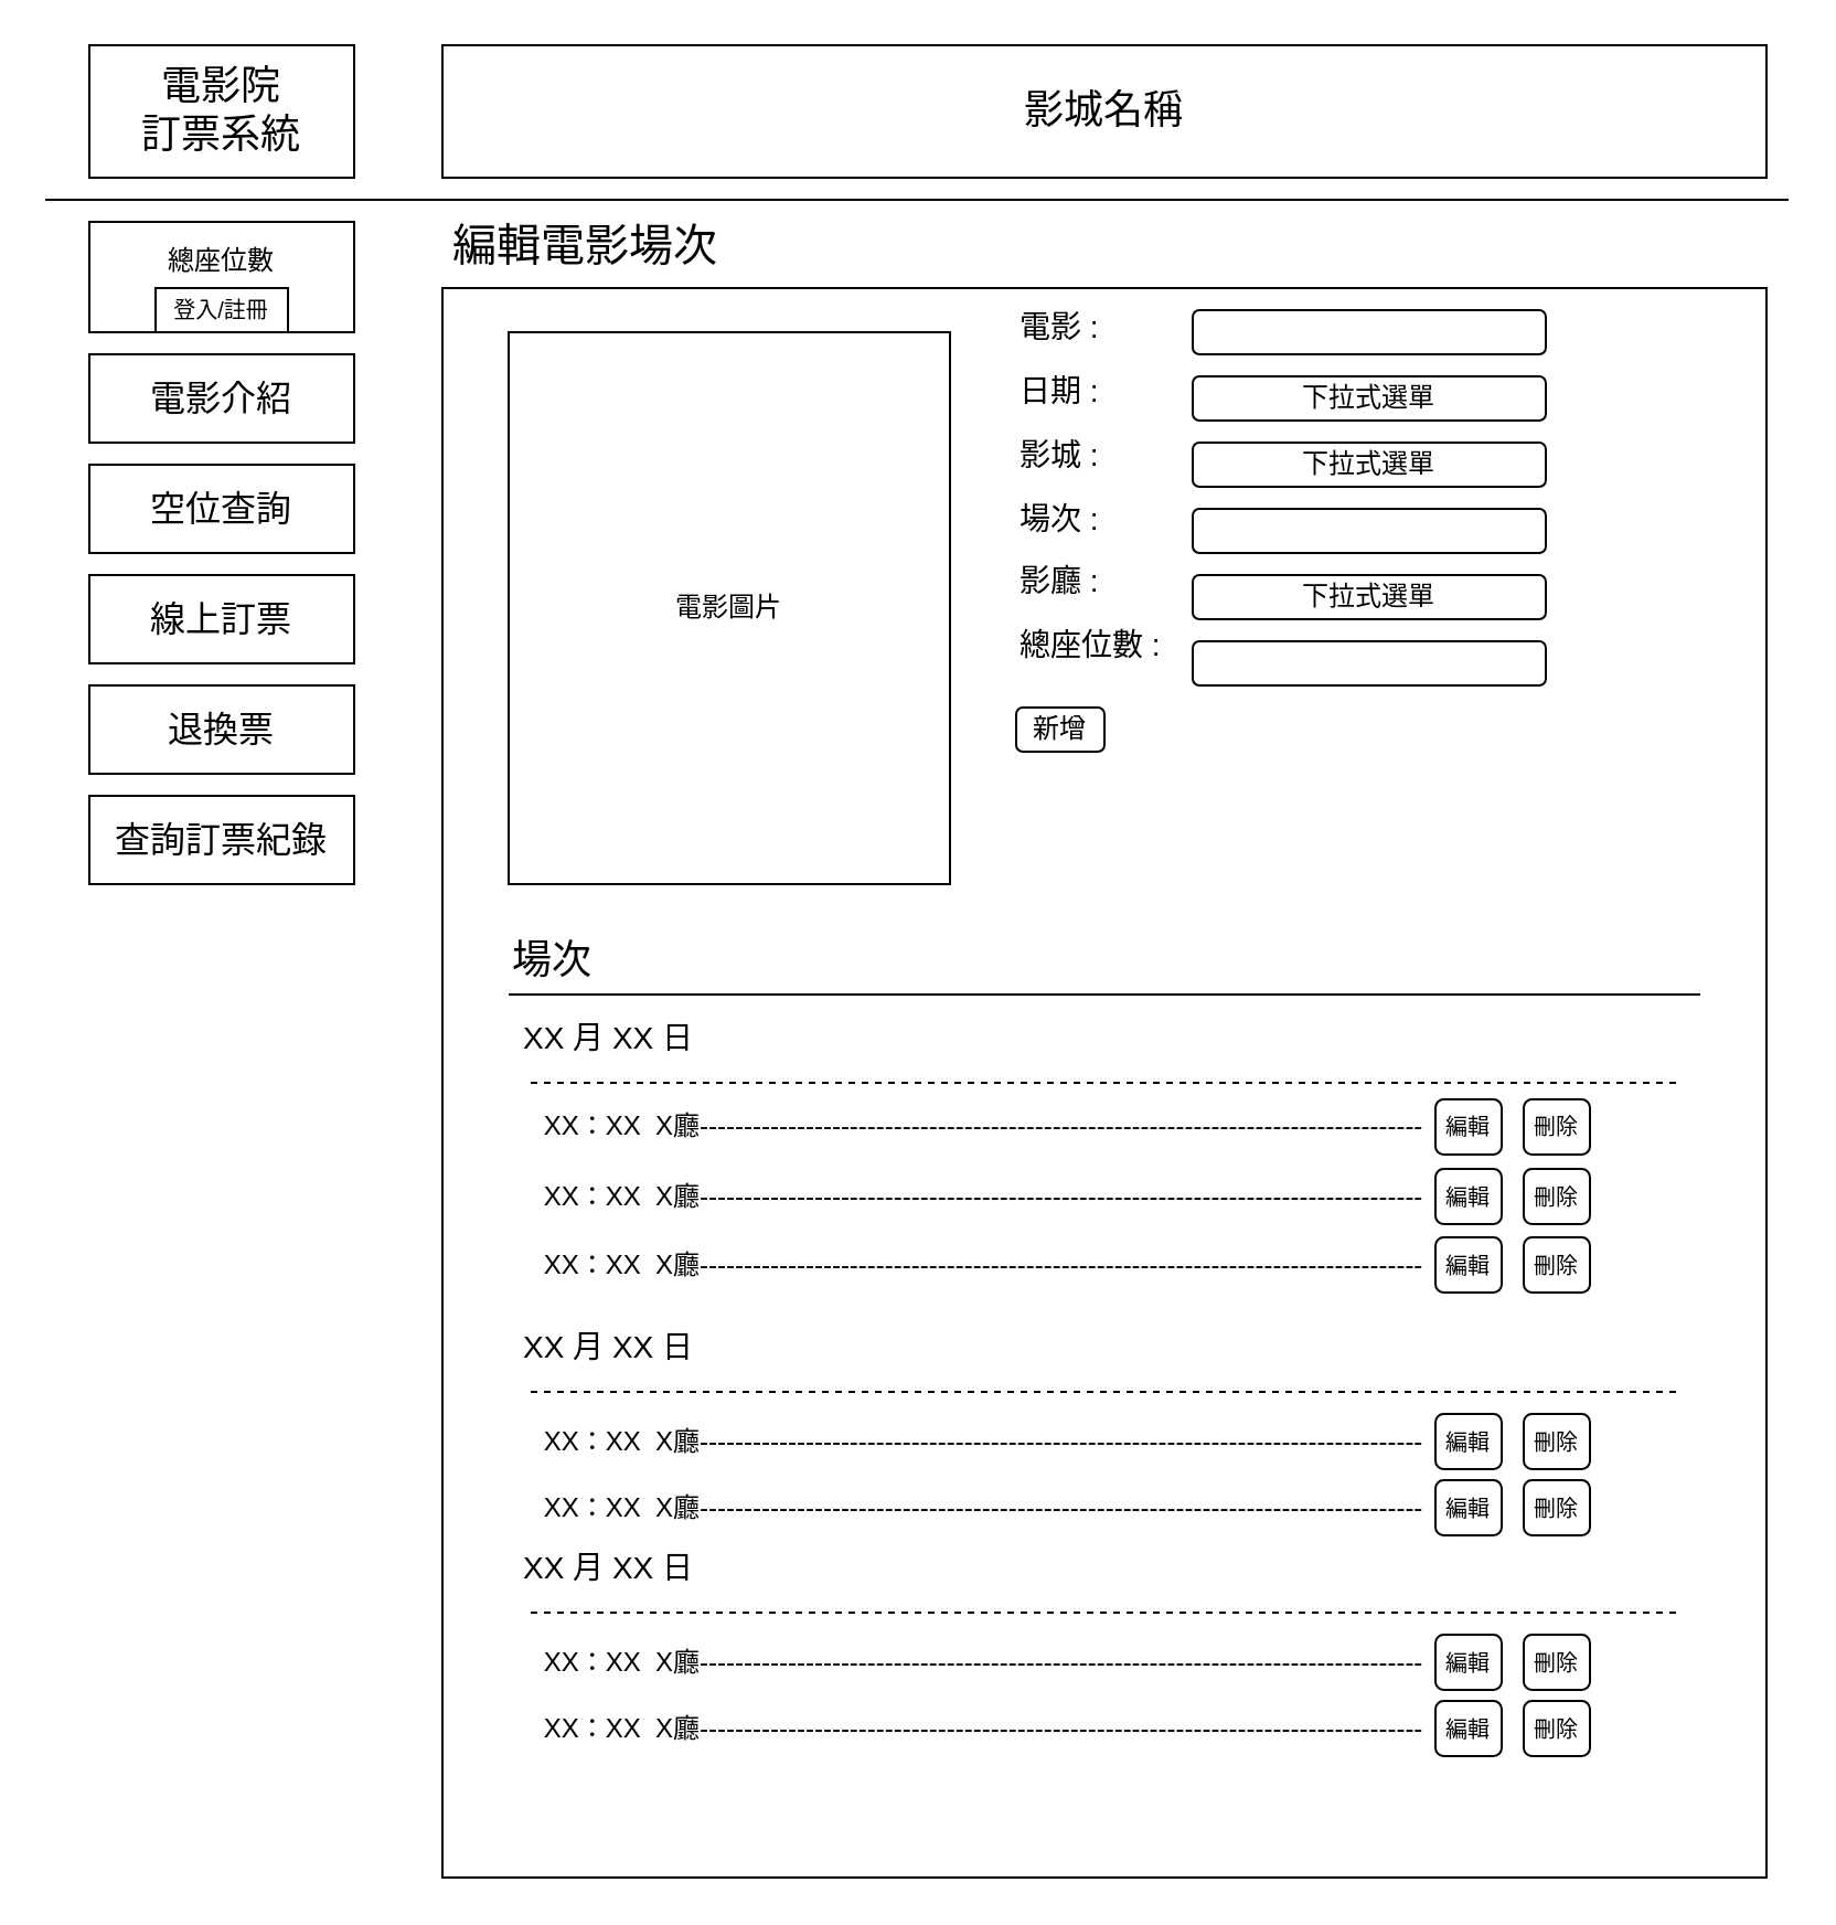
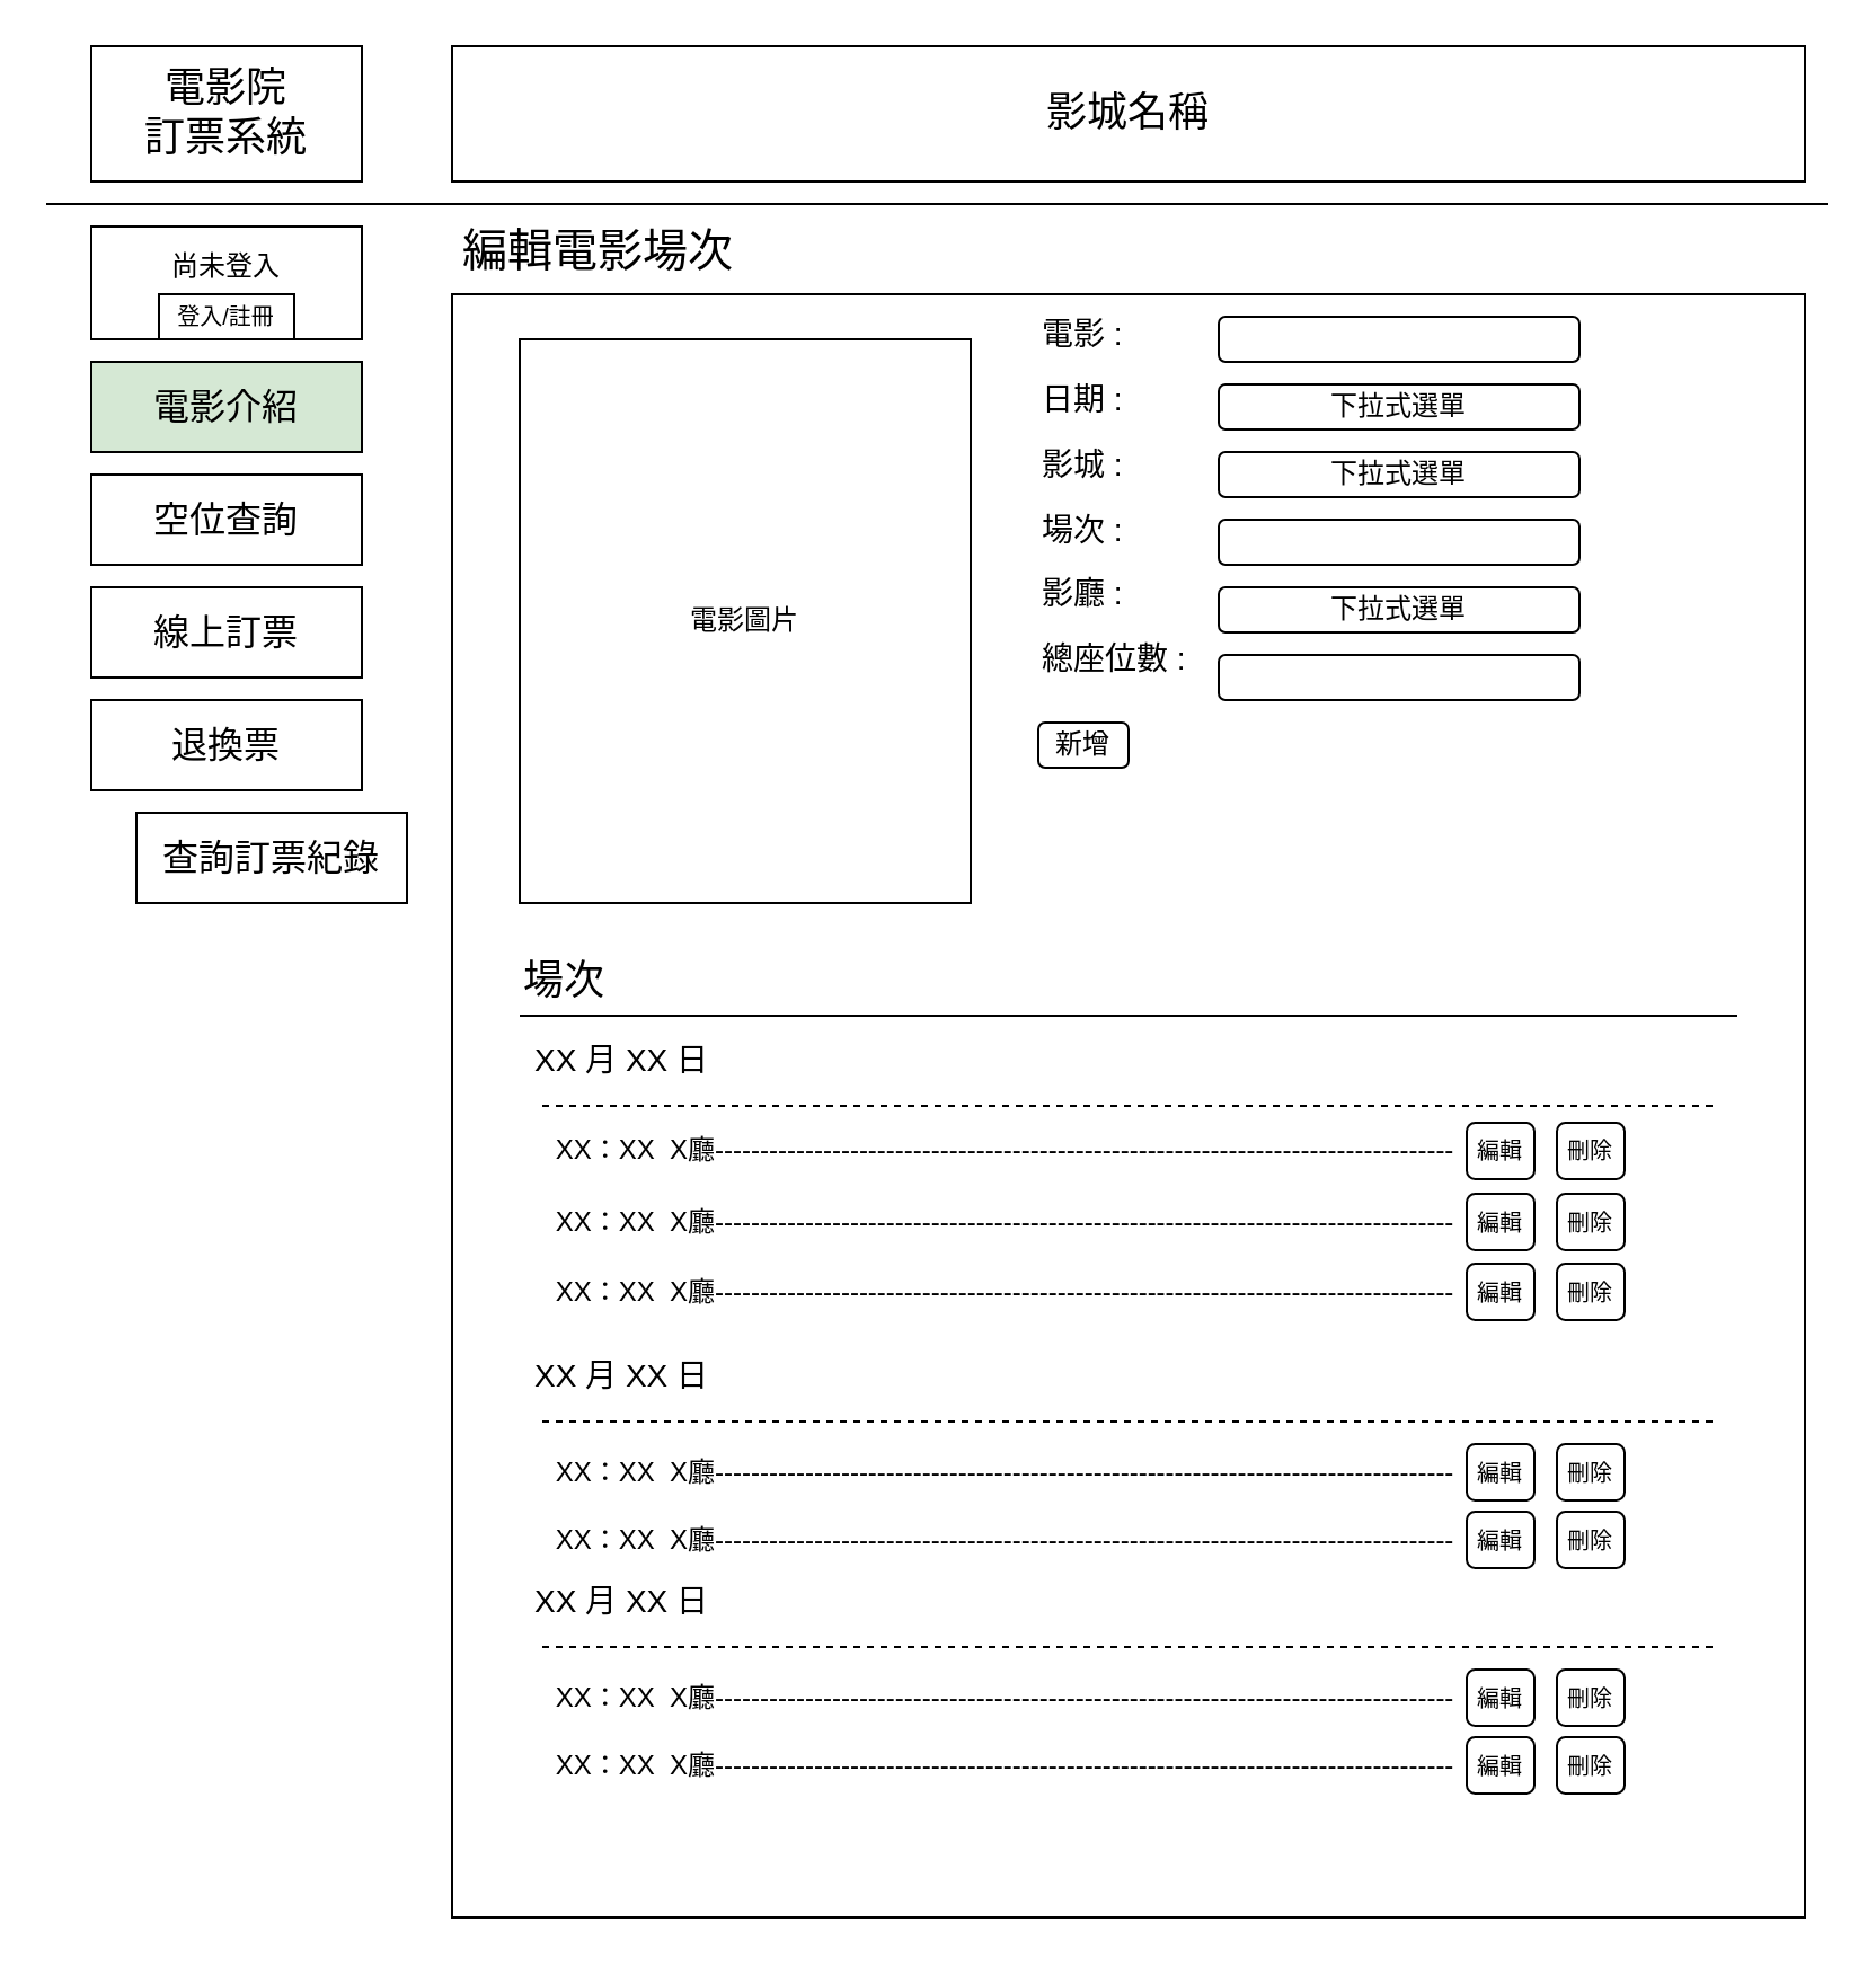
  <mxCell id="0" />
  <mxCell id="1" parent="0" />
  <mxCell id="2" value="" style="rounded=0;whiteSpace=wrap;html=1;" parent="1" vertex="1"><mxGeometry x="200" y="130" width="600" height="720" as="geometry" /></mxCell>
  <mxCell id="3" value="&lt;span style=&quot;font-size: 18px&quot;&gt;電影院&lt;br&gt;訂票系統&lt;/span&gt;" style="rounded=0;whiteSpace=wrap;html=1;" parent="1" vertex="1"><mxGeometry x="40" y="20" width="120" height="60" as="geometry" /></mxCell>
  <mxCell id="4" value="&lt;font style=&quot;font-size: 18px&quot;&gt;影城名稱&lt;/font&gt;" style="rounded=0;whiteSpace=wrap;html=1;" parent="1" vertex="1"><mxGeometry x="200" y="20" width="600" height="60" as="geometry" /></mxCell>
  <mxCell id="5" value="" style="endArrow=none;html=1;" parent="1" edge="1"><mxGeometry width="50" height="50" relative="1" as="geometry"><mxPoint x="810" y="90" as="sourcePoint" /><mxPoint x="20" y="90" as="targetPoint" /></mxGeometry></mxCell>
- <mxCell id="6" value="&lt;font style=&quot;font-size: 16px&quot;&gt;電影介紹&lt;/font&gt;" style="rounded=0;whiteSpace=wrap;html=1;" parent="1" vertex="1"><mxGeometry x="40" y="160" width="120" height="40" as="geometry" /></mxCell>
- <mxCell id="7" value="總座位數&lt;br&gt;&amp;nbsp;" style="rounded=0;whiteSpace=wrap;html=1;strokeColor=#000000;align=center;" parent="1" vertex="1"><mxGeometry x="40" y="100" width="120" height="50" as="geometry" /></mxCell>
+ <mxCell id="6" value="&lt;font style=&quot;font-size: 16px&quot;&gt;電影介紹&lt;/font&gt;" style="rounded=0;whiteSpace=wrap;html=1;fillColor=#d5e8d4;" parent="1" vertex="1"><mxGeometry x="40" y="160" width="120" height="40" as="geometry" /></mxCell>
+ <mxCell id="7" value="尚未登入&lt;br&gt;&amp;nbsp;" style="rounded=0;whiteSpace=wrap;html=1;strokeColor=#000000;align=center;" parent="1" vertex="1"><mxGeometry x="40" y="100" width="120" height="50" as="geometry" /></mxCell>
  <mxCell id="8" value="&lt;font style=&quot;font-size: 20px&quot;&gt;編輯電影場次&lt;/font&gt;" style="text;html=1;strokeColor=none;fillColor=none;align=center;verticalAlign=middle;whiteSpace=wrap;rounded=0;" parent="1" vertex="1"><mxGeometry x="200" y="100" width="130" height="20" as="geometry" /></mxCell>
  <mxCell id="9" value="&lt;font style=&quot;font-size: 16px&quot;&gt;線上訂票&lt;/font&gt;" style="rounded=0;whiteSpace=wrap;html=1;" parent="1" vertex="1"><mxGeometry x="40" y="310" width="120" height="40" as="geometry" /></mxCell>
  <mxCell id="10" value="電影圖片" style="rounded=0;whiteSpace=wrap;html=1;" parent="1" vertex="1"><mxGeometry x="230" y="150" width="200" height="250" as="geometry" /></mxCell>
  <mxCell id="11" value="&lt;span style=&quot;font-size: 16px&quot;&gt;退換票&lt;/span&gt;" style="rounded=0;whiteSpace=wrap;html=1;" parent="1" vertex="1"><mxGeometry x="40" y="310" width="120" height="40" as="geometry" /></mxCell>
- <mxCell id="12" value="&lt;font style=&quot;font-size: 16px&quot;&gt;查詢訂票紀錄&lt;/font&gt;" style="rounded=0;whiteSpace=wrap;html=1;" parent="1" vertex="1"><mxGeometry x="40" y="360" width="120" height="40" as="geometry" /></mxCell>
+ <mxCell id="12" value="&lt;font style=&quot;font-size: 16px&quot;&gt;查詢訂票紀錄&lt;/font&gt;" style="rounded=0;whiteSpace=wrap;html=1;" parent="1" vertex="1"><mxGeometry x="60" y="360" width="120" height="40" as="geometry" /></mxCell>
  <mxCell id="13" value="&lt;font style=&quot;font-size: 16px&quot;&gt;空位查詢&lt;/font&gt;" style="rounded=0;whiteSpace=wrap;html=1;" parent="1" vertex="1"><mxGeometry x="40" y="210" width="120" height="40" as="geometry" /></mxCell>
  <mxCell id="14" value="&lt;font style=&quot;font-size: 10px&quot;&gt;登入/註冊&lt;/font&gt;" style="rounded=0;whiteSpace=wrap;html=1;strokeColor=#000000;" parent="1" vertex="1"><mxGeometry x="70" y="130" width="60" height="20" as="geometry" /></mxCell>
  <mxCell id="15" value="&lt;font style=&quot;font-size: 16px&quot;&gt;線上訂票&lt;/font&gt;" style="rounded=0;whiteSpace=wrap;html=1;" parent="1" vertex="1"><mxGeometry x="40" y="260" width="120" height="40" as="geometry" /></mxCell>
  <mxCell id="16" value="&lt;div style=&quot;font-size: 14px&quot;&gt;電影 :&lt;/div&gt;&lt;div style=&quot;font-size: 10px&quot;&gt;&lt;br&gt;&lt;/div&gt;&lt;div style=&quot;font-size: 14px&quot;&gt;日期 :&amp;nbsp;&lt;/div&gt;&lt;div style=&quot;font-size: 10px&quot;&gt;&lt;br&gt;&lt;/div&gt;&lt;div style=&quot;font-size: 14px&quot;&gt;影城 :&lt;/div&gt;&lt;div style=&quot;font-size: 10px&quot;&gt;&lt;span style=&quot;font-size: 5px&quot;&gt;&amp;nbsp;&lt;/span&gt;&lt;br&gt;&lt;/div&gt;&lt;div style=&quot;font-size: 14px&quot;&gt;場次 :&lt;/div&gt;&lt;div style=&quot;font-size: 10px&quot;&gt;&lt;br&gt;&lt;/div&gt;&lt;div style=&quot;font-size: 14px&quot;&gt;影廳 :&lt;/div&gt;&lt;div style=&quot;font-size: 10px&quot;&gt;&amp;nbsp;&lt;/div&gt;&lt;div style=&quot;font-size: 14px&quot;&gt;總座位數 :&lt;/div&gt;" style="text;html=1;align=left;verticalAlign=middle;resizable=0;points=[];autosize=1;" parent="1" vertex="1"><mxGeometry x="460" y="140" width="80" height="160" as="geometry" /></mxCell>
  <mxCell id="17" value="&lt;font style=&quot;font-size: 18px&quot;&gt;場次&lt;/font&gt;" style="rounded=0;whiteSpace=wrap;html=1;strokeColor=none;align=left;" parent="1" vertex="1"><mxGeometry x="230" y="420" width="280" height="30" as="geometry" /></mxCell>
  <mxCell id="18" value="" style="endArrow=none;html=1;" parent="1" edge="1"><mxGeometry width="50" height="50" relative="1" as="geometry"><mxPoint x="230" y="450" as="sourcePoint" /><mxPoint x="770" y="450" as="targetPoint" /></mxGeometry></mxCell>
  <mxCell id="19" value="新增" style="rounded=1;whiteSpace=wrap;html=1;" parent="1" vertex="1"><mxGeometry x="460" y="320" width="40" height="20" as="geometry" /></mxCell>
  <mxCell id="20" value="" style="rounded=1;whiteSpace=wrap;html=1;" parent="1" vertex="1"><mxGeometry x="540" y="140" width="160" height="20" as="geometry" /></mxCell>
  <mxCell id="21" value="下拉式選單" style="rounded=1;whiteSpace=wrap;html=1;" parent="1" vertex="1"><mxGeometry x="540" y="170" width="160" height="20" as="geometry" /></mxCell>
  <mxCell id="22" value="下拉式選單" style="rounded=1;whiteSpace=wrap;html=1;" parent="1" vertex="1"><mxGeometry x="540" y="200" width="160" height="20" as="geometry" /></mxCell>
  <mxCell id="23" value="" style="rounded=1;whiteSpace=wrap;html=1;" parent="1" vertex="1"><mxGeometry x="540" y="230" width="160" height="20" as="geometry" /></mxCell>
  <mxCell id="24" value="下拉式選單" style="rounded=1;whiteSpace=wrap;html=1;" vertex="1" parent="1"><mxGeometry x="540" y="260" width="160" height="20" as="geometry" /></mxCell>
  <mxCell id="25" value="" style="rounded=1;whiteSpace=wrap;html=1;" vertex="1" parent="1"><mxGeometry x="540" y="290" width="160" height="20" as="geometry" /></mxCell>
  <mxCell id="26" value="&lt;font style=&quot;font-size: 14px&quot;&gt;XX 月 XX 日&lt;/font&gt;" style="text;html=1;align=center;verticalAlign=middle;resizable=0;points=[];autosize=1;" vertex="1" parent="1"><mxGeometry x="230" y="460" width="90" height="20" as="geometry" /></mxCell>
  <mxCell id="27" value="XX：XX&amp;nbsp; X廳----------------------------------------------------------------------------------" style="text;html=1;align=center;verticalAlign=middle;resizable=0;points=[];autosize=1;" vertex="1" parent="1"><mxGeometry x="240" y="500" width="410" height="20" as="geometry" /></mxCell>
  <mxCell id="28" value="" style="endArrow=none;dashed=1;html=1;" edge="1" parent="1"><mxGeometry width="50" height="50" relative="1" as="geometry"><mxPoint x="240" y="490" as="sourcePoint" /><mxPoint x="760" y="490" as="targetPoint" /></mxGeometry></mxCell>
  <mxCell id="29" value="&lt;font style=&quot;font-size: 10px&quot;&gt;編輯&lt;/font&gt;" style="rounded=1;whiteSpace=wrap;html=1;" vertex="1" parent="1"><mxGeometry x="650" y="497.5" width="30" height="25" as="geometry" /></mxCell>
  <mxCell id="30" value="&lt;font style=&quot;font-size: 10px&quot;&gt;刪除&lt;/font&gt;" style="rounded=1;whiteSpace=wrap;html=1;" vertex="1" parent="1"><mxGeometry x="690" y="497.5" width="30" height="25" as="geometry" /></mxCell>
  <mxCell id="31" value="XX：XX&amp;nbsp; X廳----------------------------------------------------------------------------------" style="text;html=1;align=center;verticalAlign=middle;resizable=0;points=[];autosize=1;" vertex="1" parent="1"><mxGeometry x="240" y="531.5" width="410" height="20" as="geometry" /></mxCell>
  <mxCell id="32" value="&lt;font style=&quot;font-size: 10px&quot;&gt;編輯&lt;/font&gt;" style="rounded=1;whiteSpace=wrap;html=1;" vertex="1" parent="1"><mxGeometry x="650" y="529" width="30" height="25" as="geometry" /></mxCell>
  <mxCell id="33" value="&lt;font style=&quot;font-size: 10px&quot;&gt;刪除&lt;/font&gt;" style="rounded=1;whiteSpace=wrap;html=1;" vertex="1" parent="1"><mxGeometry x="690" y="529" width="30" height="25" as="geometry" /></mxCell>
  <mxCell id="34" value="XX：XX&amp;nbsp; X廳----------------------------------------------------------------------------------" style="text;html=1;align=center;verticalAlign=middle;resizable=0;points=[];autosize=1;" vertex="1" parent="1"><mxGeometry x="240" y="562.5" width="410" height="20" as="geometry" /></mxCell>
  <mxCell id="35" value="&lt;font style=&quot;font-size: 10px&quot;&gt;編輯&lt;/font&gt;" style="rounded=1;whiteSpace=wrap;html=1;" vertex="1" parent="1"><mxGeometry x="650" y="560" width="30" height="25" as="geometry" /></mxCell>
  <mxCell id="36" value="&lt;font style=&quot;font-size: 10px&quot;&gt;刪除&lt;/font&gt;" style="rounded=1;whiteSpace=wrap;html=1;" vertex="1" parent="1"><mxGeometry x="690" y="560" width="30" height="25" as="geometry" /></mxCell>
  <mxCell id="37" value="&lt;font style=&quot;font-size: 14px&quot;&gt;XX 月 XX 日&lt;/font&gt;" style="text;html=1;align=center;verticalAlign=middle;resizable=0;points=[];autosize=1;" vertex="1" parent="1"><mxGeometry x="230" y="600" width="90" height="20" as="geometry" /></mxCell>
  <mxCell id="38" value="" style="endArrow=none;dashed=1;html=1;" edge="1" parent="1"><mxGeometry width="50" height="50" relative="1" as="geometry"><mxPoint x="240" y="630" as="sourcePoint" /><mxPoint x="760" y="630" as="targetPoint" /></mxGeometry></mxCell>
  <mxCell id="39" value="XX：XX&amp;nbsp; X廳----------------------------------------------------------------------------------" style="text;html=1;align=center;verticalAlign=middle;resizable=0;points=[];autosize=1;" vertex="1" parent="1"><mxGeometry x="240" y="642.5" width="410" height="20" as="geometry" /></mxCell>
  <mxCell id="40" value="&lt;font style=&quot;font-size: 10px&quot;&gt;編輯&lt;/font&gt;" style="rounded=1;whiteSpace=wrap;html=1;" vertex="1" parent="1"><mxGeometry x="650" y="640" width="30" height="25" as="geometry" /></mxCell>
  <mxCell id="41" value="&lt;font style=&quot;font-size: 10px&quot;&gt;刪除&lt;/font&gt;" style="rounded=1;whiteSpace=wrap;html=1;" vertex="1" parent="1"><mxGeometry x="690" y="640" width="30" height="25" as="geometry" /></mxCell>
  <mxCell id="42" value="XX：XX&amp;nbsp; X廳----------------------------------------------------------------------------------" style="text;html=1;align=center;verticalAlign=middle;resizable=0;points=[];autosize=1;" vertex="1" parent="1"><mxGeometry x="240" y="672.5" width="410" height="20" as="geometry" /></mxCell>
  <mxCell id="43" value="&lt;font style=&quot;font-size: 10px&quot;&gt;編輯&lt;/font&gt;" style="rounded=1;whiteSpace=wrap;html=1;" vertex="1" parent="1"><mxGeometry x="650" y="670" width="30" height="25" as="geometry" /></mxCell>
  <mxCell id="44" value="&lt;font style=&quot;font-size: 10px&quot;&gt;刪除&lt;/font&gt;" style="rounded=1;whiteSpace=wrap;html=1;" vertex="1" parent="1"><mxGeometry x="690" y="670" width="30" height="25" as="geometry" /></mxCell>
  <mxCell id="45" value="&lt;font style=&quot;font-size: 14px&quot;&gt;XX 月 XX 日&lt;/font&gt;" style="text;html=1;align=center;verticalAlign=middle;resizable=0;points=[];autosize=1;" vertex="1" parent="1"><mxGeometry x="230" y="700" width="90" height="20" as="geometry" /></mxCell>
  <mxCell id="46" value="" style="endArrow=none;dashed=1;html=1;" edge="1" parent="1"><mxGeometry width="50" height="50" relative="1" as="geometry"><mxPoint x="240" y="730" as="sourcePoint" /><mxPoint x="760" y="730" as="targetPoint" /></mxGeometry></mxCell>
  <mxCell id="47" value="XX：XX&amp;nbsp; X廳----------------------------------------------------------------------------------" style="text;html=1;align=center;verticalAlign=middle;resizable=0;points=[];autosize=1;" vertex="1" parent="1"><mxGeometry x="240" y="742.5" width="410" height="20" as="geometry" /></mxCell>
  <mxCell id="48" value="&lt;font style=&quot;font-size: 10px&quot;&gt;編輯&lt;/font&gt;" style="rounded=1;whiteSpace=wrap;html=1;" vertex="1" parent="1"><mxGeometry x="650" y="740" width="30" height="25" as="geometry" /></mxCell>
  <mxCell id="49" value="&lt;font style=&quot;font-size: 10px&quot;&gt;刪除&lt;/font&gt;" style="rounded=1;whiteSpace=wrap;html=1;" vertex="1" parent="1"><mxGeometry x="690" y="740" width="30" height="25" as="geometry" /></mxCell>
  <mxCell id="50" value="XX：XX&amp;nbsp; X廳----------------------------------------------------------------------------------" style="text;html=1;align=center;verticalAlign=middle;resizable=0;points=[];autosize=1;" vertex="1" parent="1"><mxGeometry x="240" y="772.5" width="410" height="20" as="geometry" /></mxCell>
  <mxCell id="51" value="&lt;font style=&quot;font-size: 10px&quot;&gt;編輯&lt;/font&gt;" style="rounded=1;whiteSpace=wrap;html=1;" vertex="1" parent="1"><mxGeometry x="650" y="770" width="30" height="25" as="geometry" /></mxCell>
  <mxCell id="52" value="&lt;font style=&quot;font-size: 10px&quot;&gt;刪除&lt;/font&gt;" style="rounded=1;whiteSpace=wrap;html=1;" vertex="1" parent="1"><mxGeometry x="690" y="770" width="30" height="25" as="geometry" /></mxCell>
